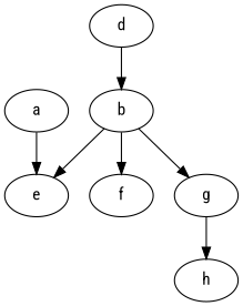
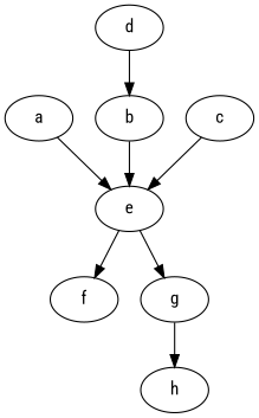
  digraph {
    fontname="Roboto Condensed"
    node [fontname="Roboto Condensed"]
    edge [Weight=1 fontname="Roboto Condensed"]
    a [Weight=7]
    e [Weight=8]
    f [Weight=2]
    g [Weight=9]
    b [Weight=5]
+   c [Weight=3]
    d [Weight=11]
    h [Weight=10]
    a -> e [Weight=3]
-   b -> f [Weight=7]
-   b -> g [Weight=8]
+   e -> f [Weight=7]
+   e -> g [Weight=8]
    g -> h
    b -> e [Weight=12]
+   c -> e
    d -> b [Weight=4]
  }
